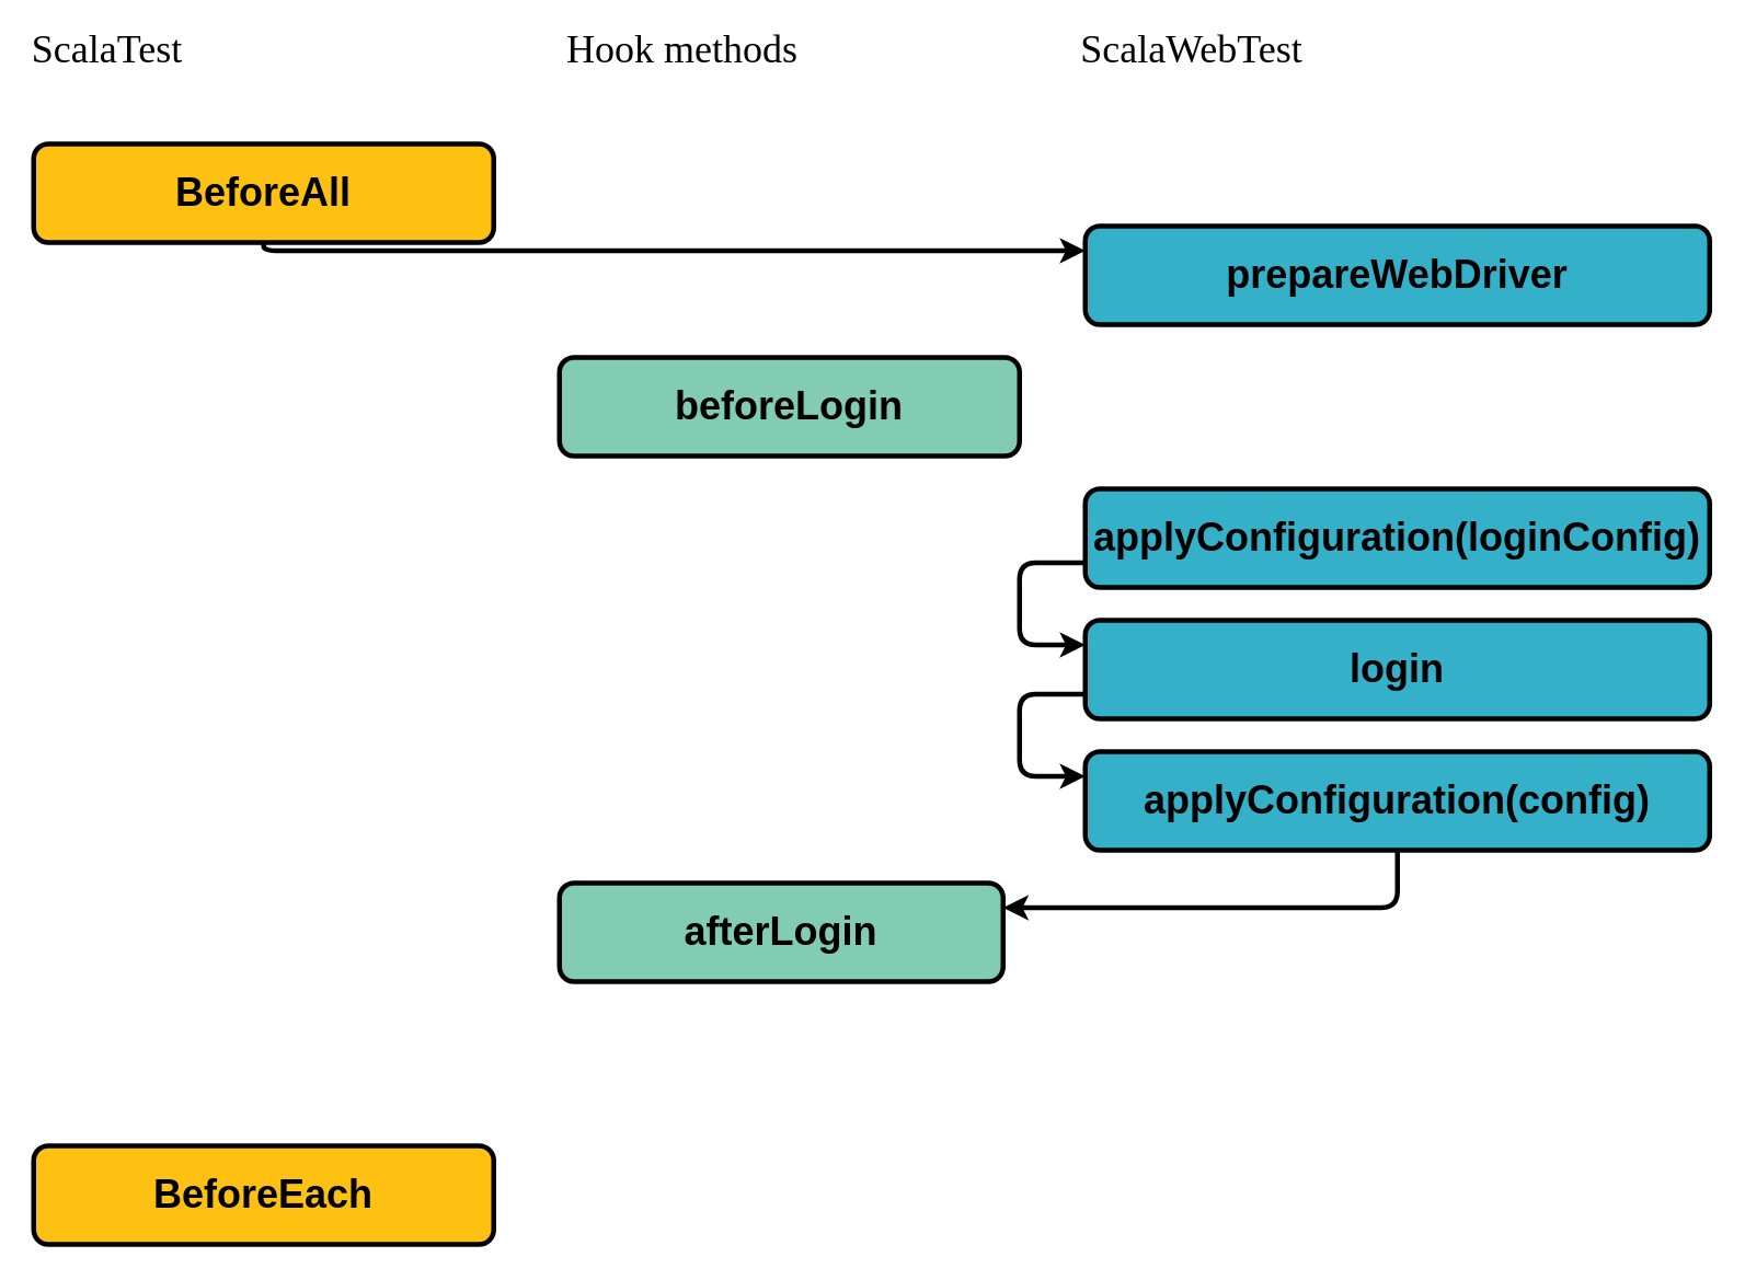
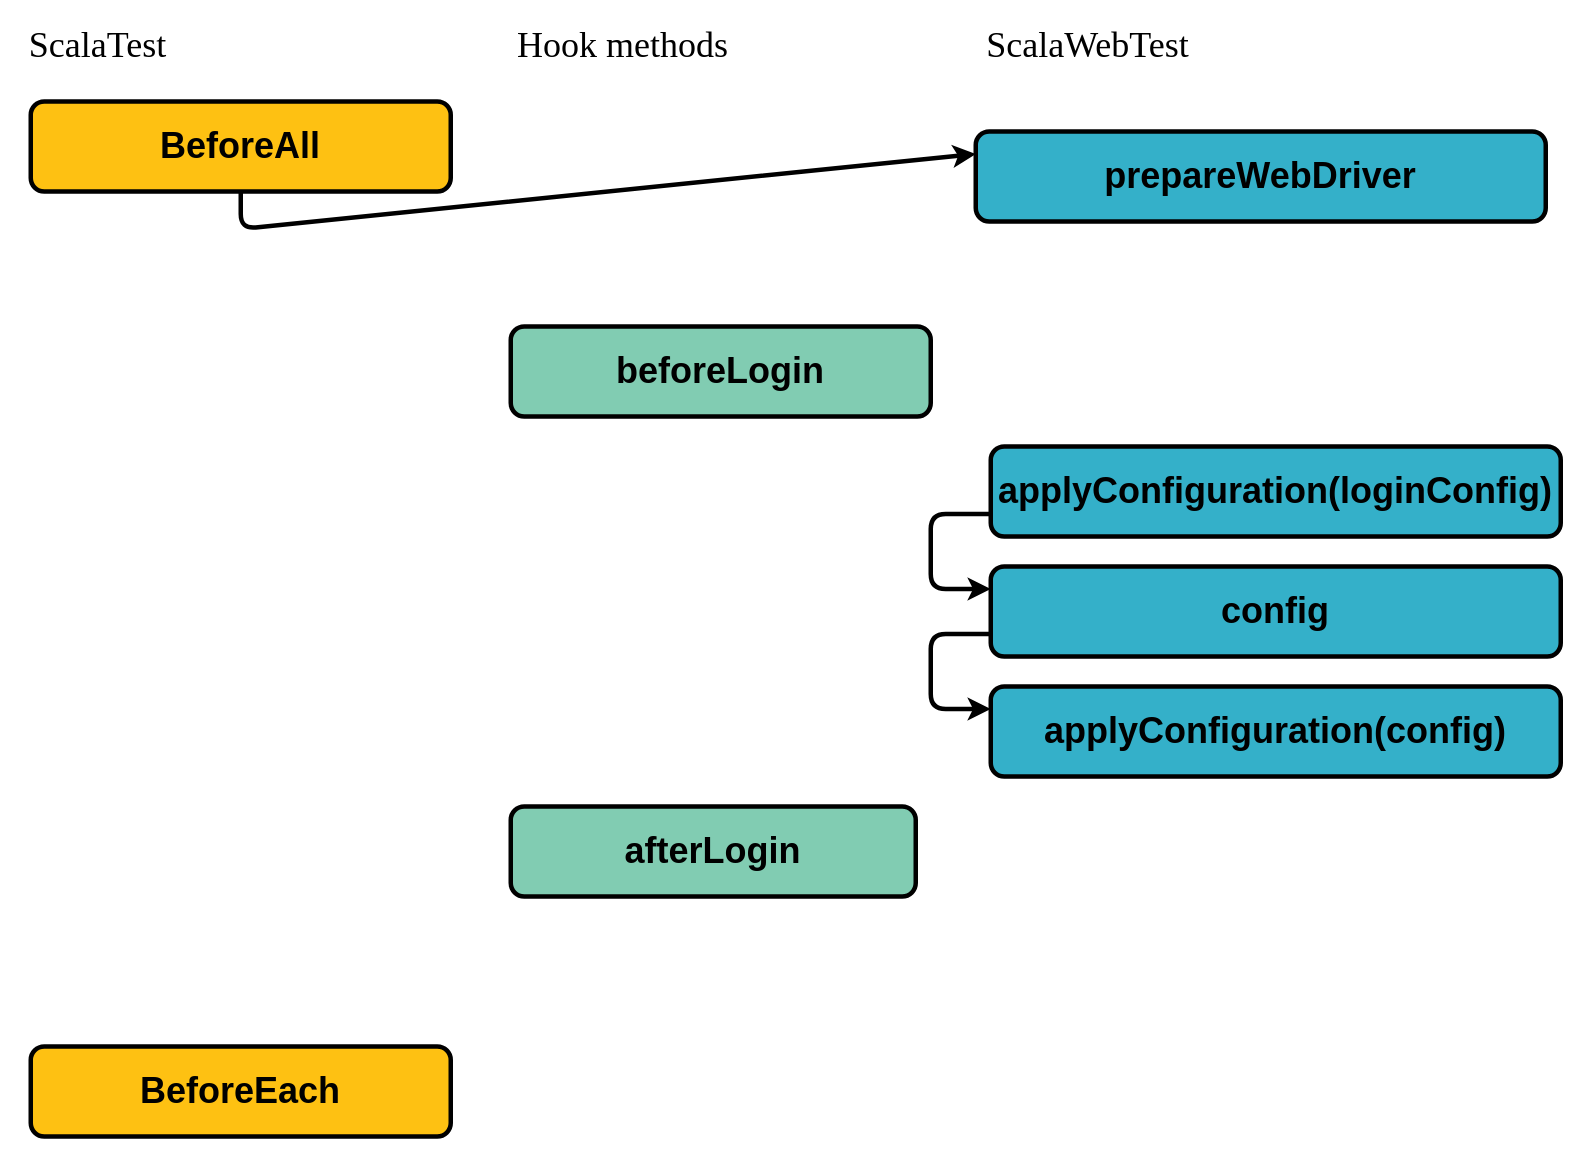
  <mxCell id="0" />
  <mxCell id="1" parent="0" />
- <mxCell id="2" value="prepareWebDriver" style="rounded=1;whiteSpace=wrap;html=1;fontSize=24;fontStyle=1;fillColor=#34b0c9;strokeColor=#000000;strokeWidth=3;" parent="1" vertex="1"><mxGeometry x="660" y="137" width="380" height="60" as="geometry" /></mxCell>
+ <mxCell id="2" value="prepareWebDriver" style="rounded=1;whiteSpace=wrap;html=1;fontSize=24;fontStyle=1;fillColor=#34b0c9;strokeColor=#000000;strokeWidth=3;" parent="1" vertex="1"><mxGeometry x="650" y="87" width="380" height="60" as="geometry" /></mxCell>
  <mxCell id="3" value="beforeLogin" style="rounded=1;whiteSpace=wrap;html=1;fontSize=24;fontStyle=1;fillColor=#81ccb2;strokeColor=#000000;strokeWidth=3;" parent="1" vertex="1"><mxGeometry x="340" y="217" width="280" height="60" as="geometry" /></mxCell>
- <mxCell id="4" value="login" style="rounded=1;whiteSpace=wrap;html=1;fontSize=24;fontStyle=1;fillColor=#34b0c9;strokeColor=#000000;strokeWidth=3;" parent="1" vertex="1"><mxGeometry x="660" y="377" width="380" height="60" as="geometry" /></mxCell>
+ <mxCell id="4" value="config" style="rounded=1;whiteSpace=wrap;html=1;fontSize=24;fontStyle=1;fillColor=#34b0c9;strokeColor=#000000;strokeWidth=3;" parent="1" vertex="1"><mxGeometry x="660" y="377" width="380" height="60" as="geometry" /></mxCell>
  <mxCell id="5" value="afterLogin" style="rounded=1;whiteSpace=wrap;html=1;fontSize=24;fontStyle=1;fillColor=#81ccb2;strokeColor=#000000;strokeWidth=3;" parent="1" vertex="1"><mxGeometry x="340" y="537" width="270" height="60" as="geometry" /></mxCell>
- <mxCell id="6" value="BeforeAll" style="rounded=1;whiteSpace=wrap;html=1;fontSize=24;fontStyle=1;fillColor=#fec112;strokeColor=#000000;strokeWidth=3;" parent="1" vertex="1"><mxGeometry x="20" y="87" width="280" height="60" as="geometry" /></mxCell>
+ <mxCell id="6" value="BeforeAll" style="rounded=1;whiteSpace=wrap;html=1;fontSize=24;fontStyle=1;fillColor=#fec112;strokeColor=#000000;strokeWidth=3;" parent="1" vertex="1"><mxGeometry x="20" y="67" width="280" height="60" as="geometry" /></mxCell>
  <mxCell id="7" value="applyConfiguration(loginConfig)" style="rounded=1;whiteSpace=wrap;html=1;fontSize=24;fontStyle=1;fillColor=#34b0c9;strokeColor=#000000;strokeWidth=3;" parent="1" vertex="1"><mxGeometry x="660" y="297" width="380" height="60" as="geometry" /></mxCell>
  <mxCell id="8" value="BeforeEach" style="rounded=1;whiteSpace=wrap;html=1;fontSize=24;fontStyle=1;fillColor=#fec112;strokeColor=#000000;strokeWidth=3;" parent="1" vertex="1"><mxGeometry x="20" y="697" width="280" height="60" as="geometry" /></mxCell>
  <mxCell id="9" value="applyConfiguration(config)" style="rounded=1;whiteSpace=wrap;html=1;fontSize=24;fontStyle=1;fillColor=#34b0c9;strokeColor=#000000;strokeWidth=3;" parent="1" vertex="1"><mxGeometry x="660" y="457" width="380" height="60" as="geometry" /></mxCell>
  <mxCell id="10" value="" style="endArrow=classic;html=1;exitX=0.5;exitY=1;exitDx=0;exitDy=0;entryX=0;entryY=0.25;entryDx=0;entryDy=0;strokeWidth=3;fontSize=24;" parent="1" source="6" target="2" edge="1"><mxGeometry width="50" height="50" relative="1" as="geometry"><mxPoint x="100" y="407" as="sourcePoint" /><mxPoint x="150" y="357" as="targetPoint" /><Array as="points"><mxPoint x="160" y="152" /></Array></mxGeometry></mxCell>
  <mxCell id="11" value="" style="endArrow=classic;html=1;exitX=0;exitY=0.75;exitDx=0;exitDy=0;entryX=0;entryY=0.25;entryDx=0;entryDy=0;strokeWidth=3;fontSize=24;" parent="1" source="4" target="9" edge="1"><mxGeometry width="50" height="50" relative="1" as="geometry"><mxPoint x="420" y="507" as="sourcePoint" /><mxPoint x="470" y="457" as="targetPoint" /><Array as="points"><mxPoint x="620" y="422" /><mxPoint x="620" y="472" /></Array></mxGeometry></mxCell>
  <mxCell id="12" value="" style="endArrow=classic;html=1;exitX=0;exitY=0.75;exitDx=0;exitDy=0;entryX=0;entryY=0.25;entryDx=0;entryDy=0;strokeWidth=3;fontSize=24;" parent="1" source="7" target="4" edge="1"><mxGeometry width="50" height="50" relative="1" as="geometry"><mxPoint x="410" y="477" as="sourcePoint" /><mxPoint x="460" y="427" as="targetPoint" /><Array as="points"><mxPoint x="620" y="342" /><mxPoint x="620" y="392" /></Array></mxGeometry></mxCell>
- <mxCell id="13" value="" style="endArrow=classic;html=1;exitX=0.5;exitY=1;exitDx=0;exitDy=0;entryX=1;entryY=0.25;entryDx=0;entryDy=0;strokeWidth=3;fontSize=24;" parent="1" source="9" target="5" edge="1"><mxGeometry width="50" height="50" relative="1" as="geometry"><mxPoint x="830" y="637" as="sourcePoint" /><mxPoint x="880" y="587" as="targetPoint" /><Array as="points"><mxPoint x="850" y="552" /></Array></mxGeometry></mxCell>
  <mxCell id="14" value="ScalaTest" style="text;html=1;strokeColor=none;fillColor=none;align=center;verticalAlign=middle;whiteSpace=wrap;rounded=0;fontFamily=Times New Roman;fontSize=24;" parent="1" vertex="1"><mxGeometry x="20" y="20" width="90" height="20" as="geometry" /></mxCell>
  <mxCell id="15" value="Hook methods" style="text;html=1;strokeColor=none;fillColor=none;align=center;verticalAlign=middle;whiteSpace=wrap;rounded=0;fontFamily=Times New Roman;fontSize=24;" parent="1" vertex="1"><mxGeometry x="340" y="20" width="150" height="20" as="geometry" /></mxCell>
  <mxCell id="16" value="ScalaWebTest" style="text;html=1;strokeColor=none;fillColor=none;align=center;verticalAlign=middle;whiteSpace=wrap;rounded=0;fontFamily=Times New Roman;fontSize=24;" parent="1" vertex="1"><mxGeometry x="660" y="20" width="130" height="20" as="geometry" /></mxCell>
